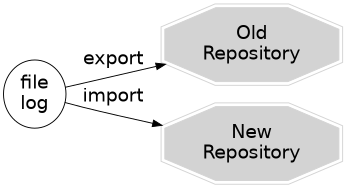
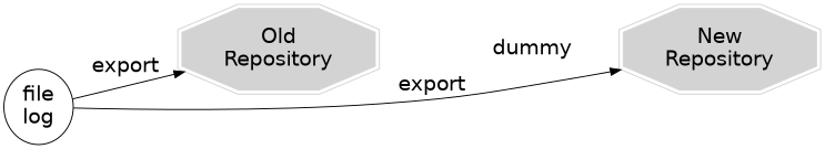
  digraph {
    rankdir=LR
    node [fontname=Helvetica fontsize=20 group=a shape=doubleoctagon]
    edge [fontname=Helvetica fontsize=20]
    n1 [color=lightgray label="Old\nRepository" style=filled]
+   dummy [shape=none]
    n3 [color=lightgray label="New\nRepository" style=filled]
    n4 [group=b label="file\nlog" shape=""]
+   n1 -> dummy [style=invis]
+   dummy -> n3 [style=invis]
    n4 -> n1 [label=export]
-   n4 -> n3 [label=import]
+   n4 -> n3 [label=export]
  }
